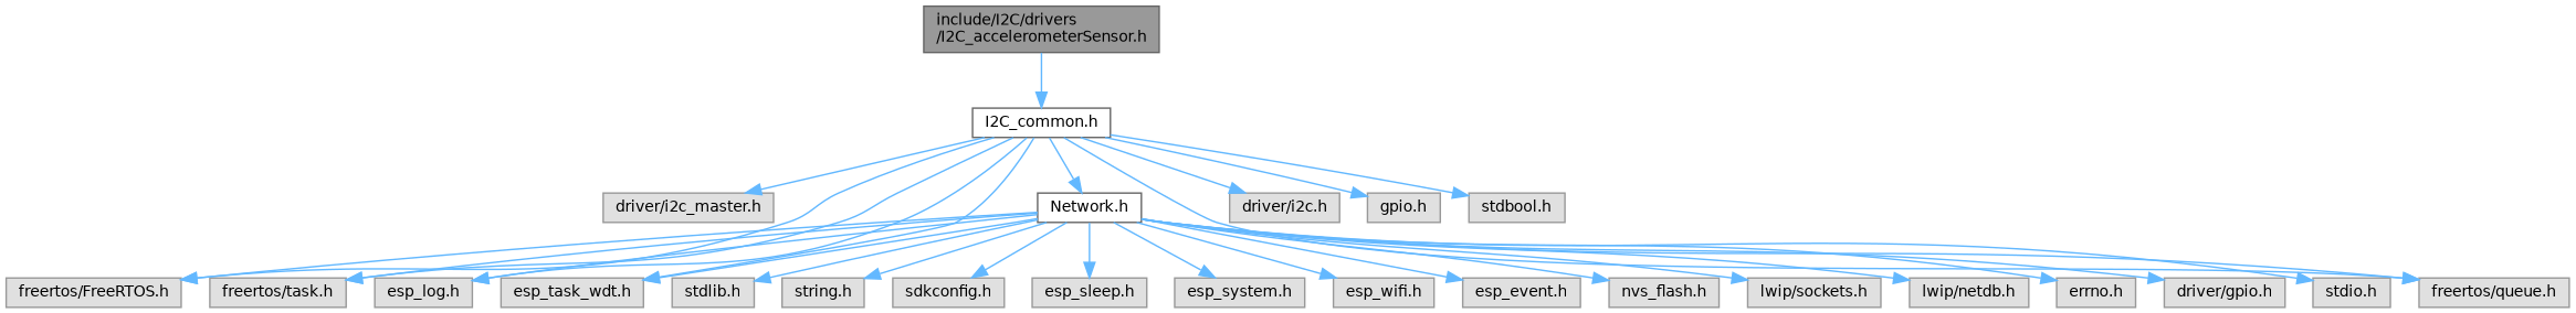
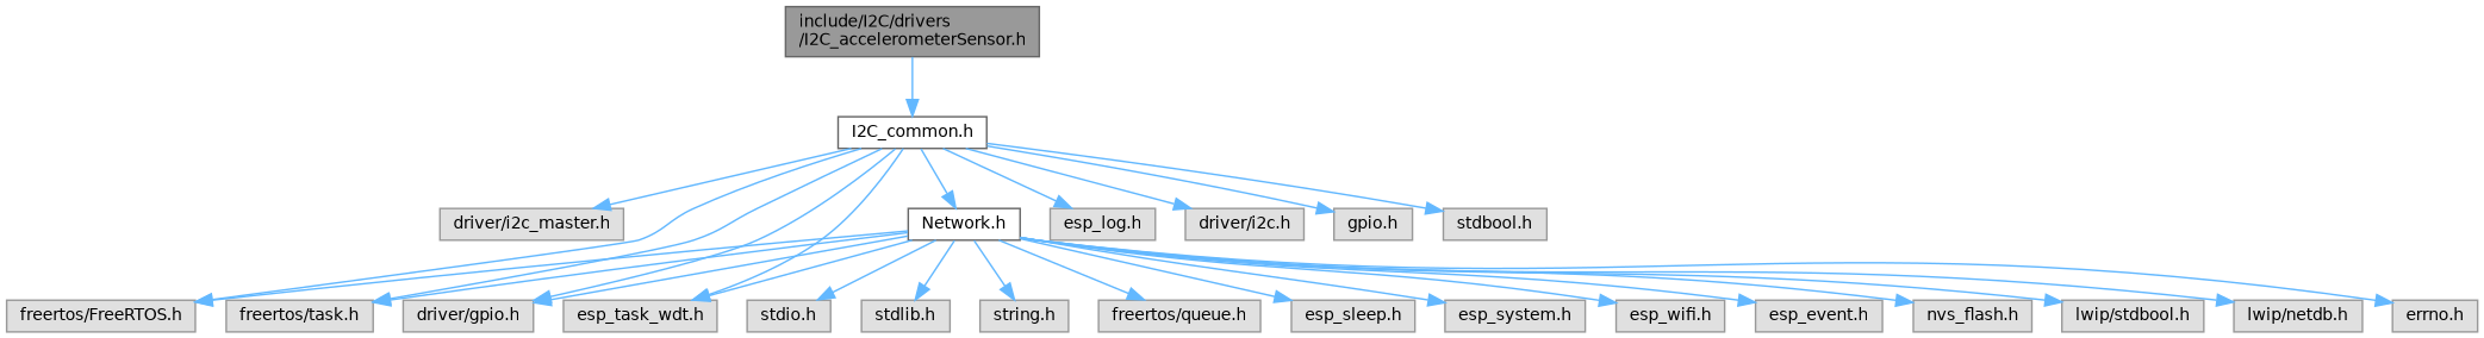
  digraph {
    node [color=grey60 fillcolor="#E0E0E0" fontname=Helvetica fontsize=10 shape=box style=filled]
    edge [color=steelblue1 fontname=Helvetica fontsize=10 labelfontname=Helvetica labelfontsize=10 style=solid]
    n1 [color=gray40 fillcolor=grey60 fontcolor=black height=0.2 label="include/I2C/drivers\l/I2C_accelerometerSensor.h" width=0.4]
    n2 [color=grey40 fillcolor=white height=0.2 label="I2C_common.h" width=0.4]
    n3 [height=0.2 label="driver/i2c_master.h" width=0.4]
    n4 [height=0.2 label="freertos/FreeRTOS.h" width=0.4]
    n5 [height=0.2 label="freertos/task.h" width=0.4]
    n6 [height=0.2 label="driver/gpio.h" width=0.4]
    n7 [height=0.2 label="esp_log.h" width=0.4]
    n8 [height=0.2 label="driver/i2c.h" width=0.4]
    n9 [height=0.2 label="esp_task_wdt.h" width=0.4]
    n10 [height=0.2 label="gpio.h" width=0.4]
    n11 [color=grey40 fillcolor=white height=0.2 label="Network.h" width=0.4]
    n12 [height=0.2 label="stdbool.h" width=0.4]
    n13 [height=0.2 label="stdio.h" width=0.4]
    n14 [height=0.2 label="stdlib.h" width=0.4]
    n15 [height=0.2 label="string.h" width=0.4]
-   n16 [height=0.2 label="sdkconfig.h" width=0.4]
    n17 [height=0.2 label="freertos/queue.h" width=0.4]
    n18 [height=0.2 label="esp_sleep.h" width=0.4]
    n19 [height=0.2 label="esp_system.h" width=0.4]
    n20 [height=0.2 label="esp_wifi.h" width=0.4]
    n21 [height=0.2 label="esp_event.h" width=0.4]
    n22 [height=0.2 label="nvs_flash.h" width=0.4]
-   n23 [height=0.2 label="lwip/sockets.h" width=0.4]
+   n23 [height=0.2 label="lwip/stdbool.h" width=0.4]
    n24 [height=0.2 label="lwip/netdb.h" width=0.4]
    n25 [height=0.2 label="errno.h" width=0.4]
    n1 -> n2
    n2 -> n3
    n2 -> n4
    n2 -> n5
-   n2 -> n17
+   n2 -> n6
    n2 -> n7
    n2 -> n8
    n2 -> n9
    n2 -> n10
    n2 -> n11
    n2 -> n12
    n11 -> n4
    n11 -> n5
    n11 -> n6
-   n11 -> n7
    n11 -> n9
    n11 -> n13
    n11 -> n14
    n11 -> n15
-   n11 -> n16
    n11 -> n17
    n11 -> n18
    n11 -> n19
    n11 -> n20
    n11 -> n21
    n11 -> n22
    n11 -> n23
    n11 -> n24
    n11 -> n25
  }
